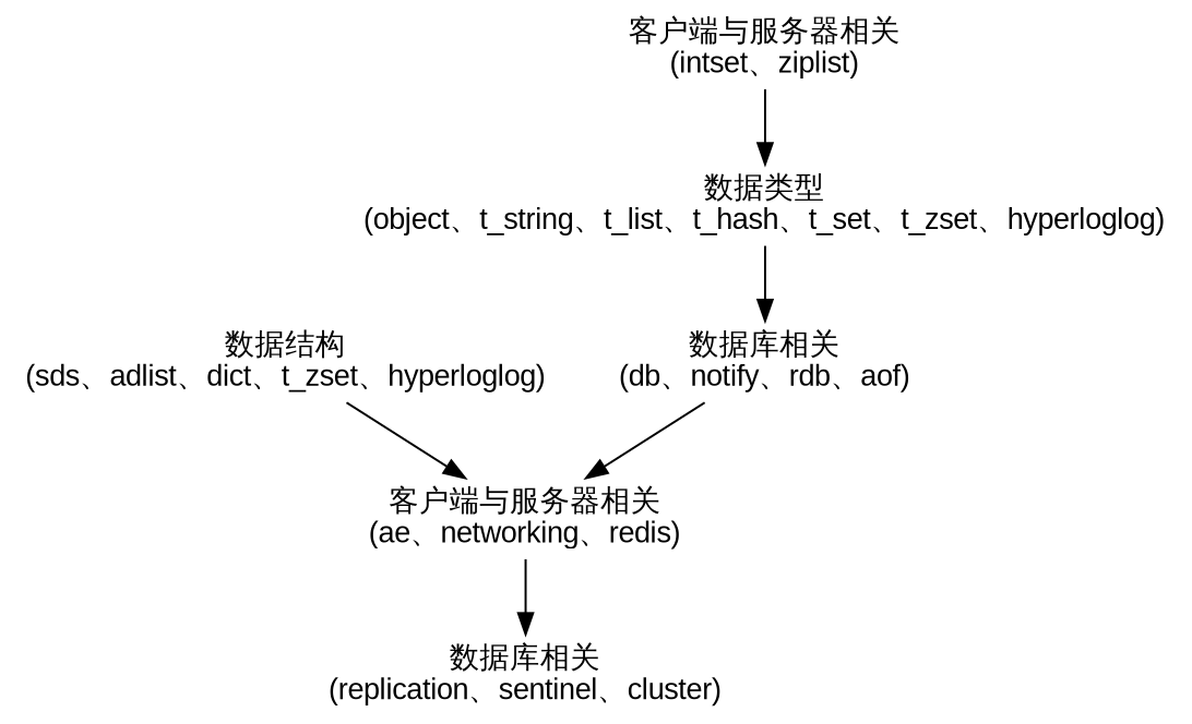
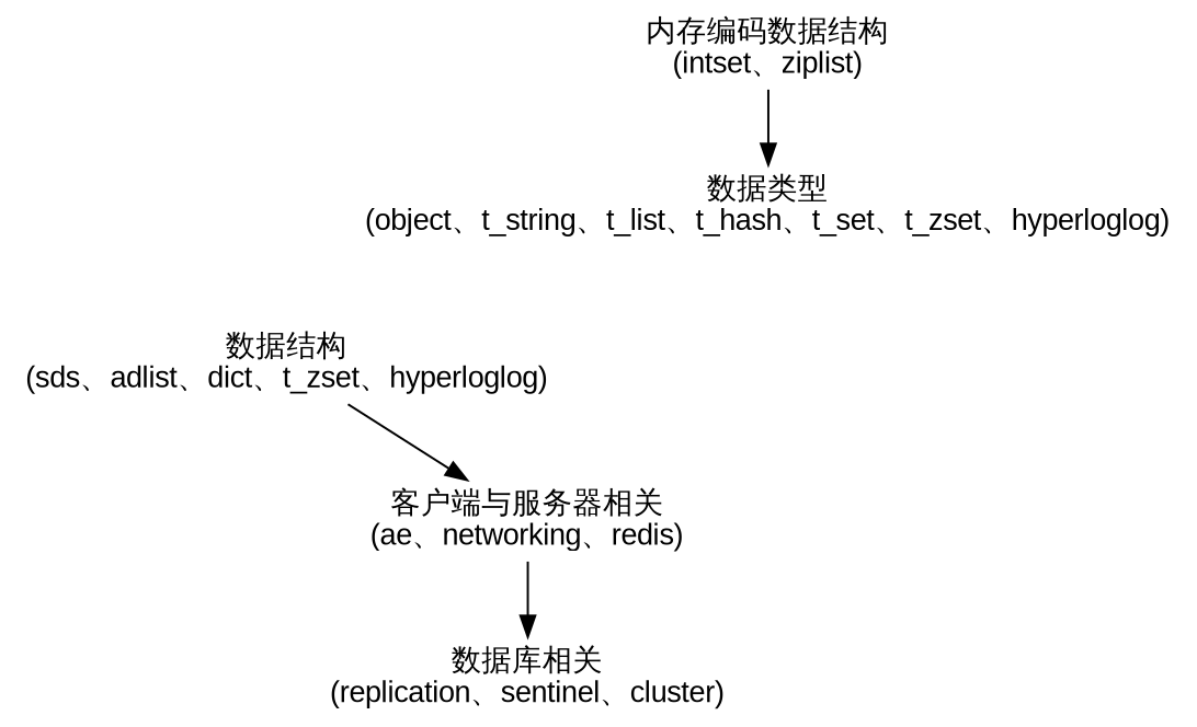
  digraph {
    fontname="Liberation Sans"
    node [fontname="Liberation Sans" shape=plaintext]
    edge [fontname="Liberation Sans"]
    n1 [label="数据结构\n(sds、adlist、dict、t_zset、hyperloglog)"]
    n2 [label="客户端与服务器相关\n(ae、networking、redis)"]
-   n3 [label="客户端与服务器相关\n(intset、ziplist)"]
+   n3 [label="内存编码数据结构\n(intset、ziplist)"]
    n4 [label="数据类型\n(object、t_string、t_list、t_hash、t_set、t_zset、hyperloglog)"]
-   n5 [label="数据库相关\n(db、notify、rdb、aof)"]
    n6 [label="数据库相关\n(replication、sentinel、cluster)"]
    n1 -> n2
    n2 -> n6
    n3 -> n4
-   n4 -> n5
-   n5 -> n2
  }
